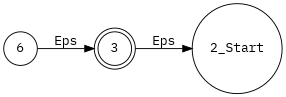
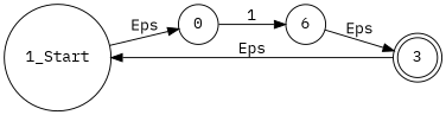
  digraph {
    fontname="IBM Plex Mono"
    rankdir=LR
    node [fontname="IBM Plex Mono" shape=circle]
    edge [fontname="IBM Plex Mono"]
-   n1 [label="2_Start"]
+   n1 [label="1_Start"]
+   0
    n3 [label=6]
    3 [shape=doublecircle]
+   n1 -> 0 [label=Eps]
+   0 -> n3 [label=1]
    n3 -> 3 [label=Eps]
    3 -> n1 [label=Eps]
  }
